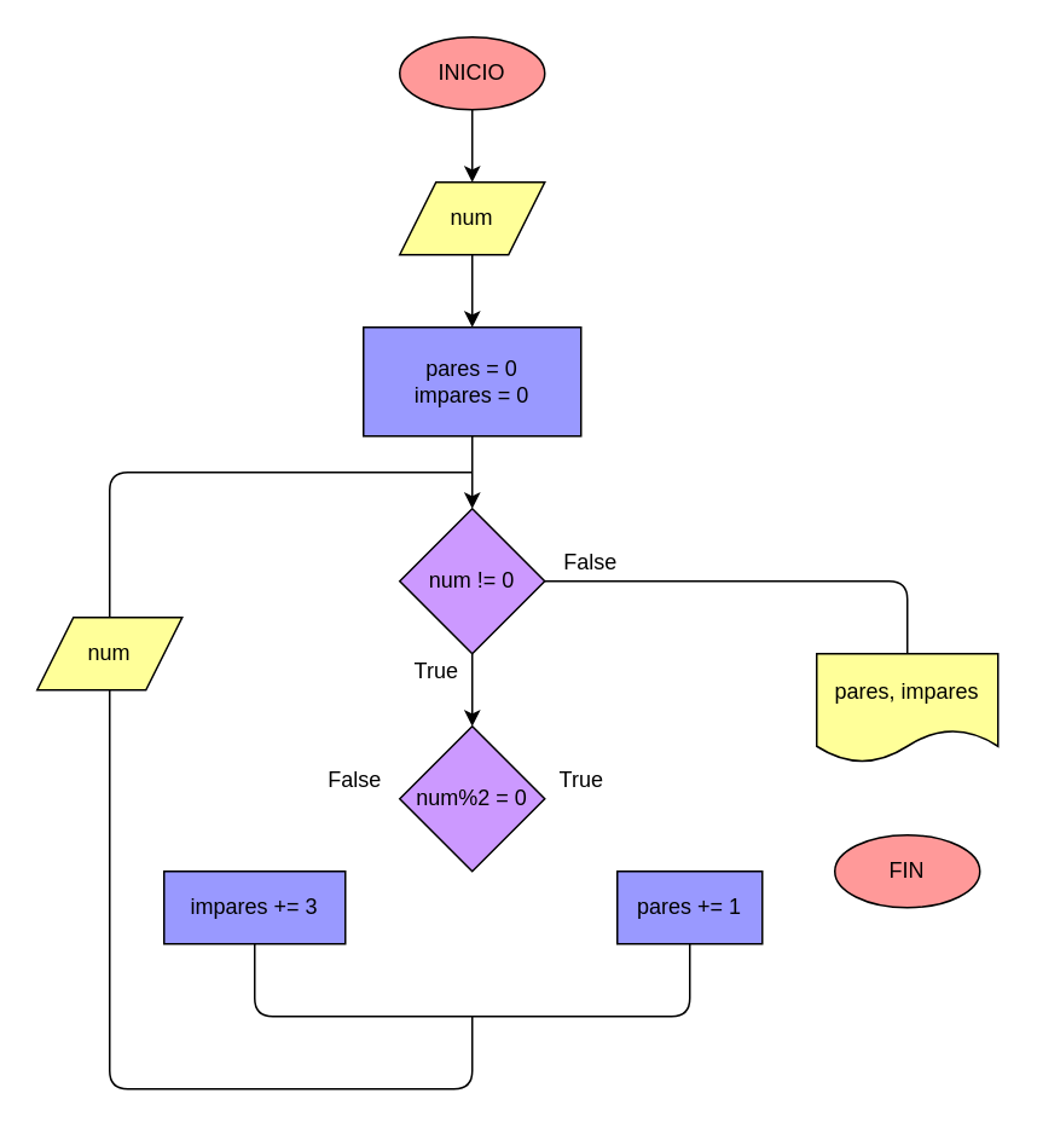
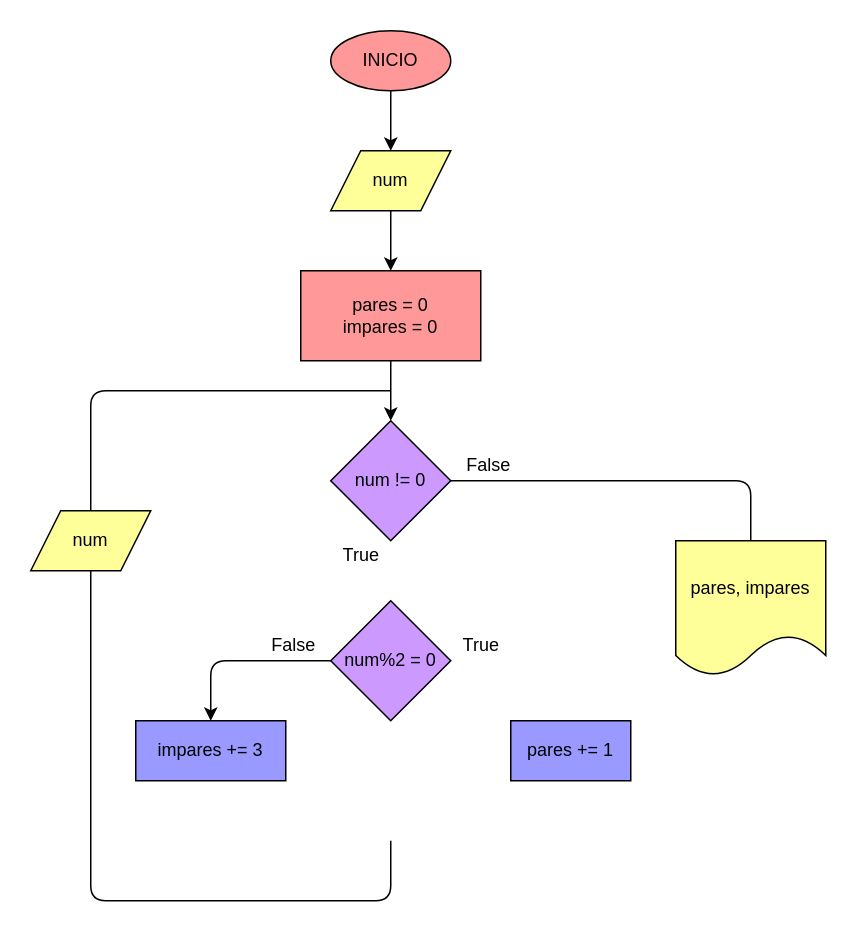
  <mxCell id="0" />
  <mxCell id="1" parent="0" />
  <mxCell id="2" value="" style="edgeStyle=none;html=1;strokeColor=#000000;fontColor=#000000;" parent="1" source="3" target="5" edge="1"><mxGeometry relative="1" as="geometry" /></mxCell>
  <mxCell id="3" value="INICIO" style="ellipse;whiteSpace=wrap;html=1;fillColor=#FF9999;strokeColor=#000000;fontColor=#000000;" parent="1" vertex="1"><mxGeometry x="220" y="20" width="80" height="40" as="geometry" /></mxCell>
  <mxCell id="4" value="" style="edgeStyle=none;html=1;strokeColor=#000000;fontColor=#000000;" parent="1" source="5" target="13" edge="1"><mxGeometry relative="1" as="geometry" /></mxCell>
  <mxCell id="5" value="num" style="shape=parallelogram;perimeter=parallelogramPerimeter;whiteSpace=wrap;html=1;fixedSize=1;fillColor=#FFFF99;strokeColor=#000000;fontColor=#000000;" parent="1" vertex="1"><mxGeometry x="220" y="100" width="80" height="40" as="geometry" /></mxCell>
- <mxCell id="6" value="" style="edgeStyle=none;html=1;strokeColor=#000000;fontColor=#000000;" parent="1" source="8" target="10" edge="1"><mxGeometry relative="1" as="geometry" /></mxCell>
  <mxCell id="7" value="" style="edgeStyle=none;html=1;endArrow=none;endFill=1;entryX=0.5;entryY=0;entryDx=0;entryDy=0;strokeColor=#000000;fontColor=#000000;" parent="1" source="8" target="19" edge="1"><mxGeometry relative="1" as="geometry"><Array as="points"><mxPoint x="500" y="320" /></Array></mxGeometry></mxCell>
  <mxCell id="8" value="num != 0" style="rhombus;whiteSpace=wrap;html=1;strokeColor=#000000;fontColor=#000000;fillColor=#CC99FF;" parent="1" vertex="1"><mxGeometry x="220" y="280" width="80" height="80" as="geometry" /></mxCell>
+ <mxCell id="9" style="edgeStyle=none;html=1;entryX=0.5;entryY=0;entryDx=0;entryDy=0;strokeColor=#000000;fontColor=#000000;" parent="1" source="10" target="14" edge="1"><mxGeometry relative="1" as="geometry"><Array as="points"><mxPoint x="140" y="440" /></Array></mxGeometry></mxCell>
  <mxCell id="10" value="num%2 = 0" style="rhombus;whiteSpace=wrap;html=1;strokeColor=#000000;fontColor=#000000;fillColor=#CC99FF;" parent="1" vertex="1"><mxGeometry x="220" y="400" width="80" height="80" as="geometry" /></mxCell>
  <mxCell id="11" value="pares += 1" style="whiteSpace=wrap;html=1;strokeColor=#000000;fontColor=#000000;fillColor=#9999FF;" parent="1" vertex="1"><mxGeometry x="340" y="480" width="80" height="40" as="geometry" /></mxCell>
  <mxCell id="12" style="edgeStyle=none;html=1;exitX=0.5;exitY=1;exitDx=0;exitDy=0;entryX=0.5;entryY=0;entryDx=0;entryDy=0;strokeColor=#000000;fontColor=#000000;" parent="1" source="13" target="8" edge="1"><mxGeometry relative="1" as="geometry" /></mxCell>
- <mxCell id="13" value="pares = 0&lt;br&gt;impares = 0" style="whiteSpace=wrap;html=1;strokeColor=#000000;fontColor=#000000;fillColor=#9999FF;" parent="1" vertex="1"><mxGeometry x="200" y="180" width="120" height="60" as="geometry" /></mxCell>
+ <mxCell id="13" value="pares = 0&lt;br&gt;impares = 0" style="whiteSpace=wrap;html=1;strokeColor=#000000;fontColor=#000000;fillColor=#ff9999;" parent="1" vertex="1"><mxGeometry x="200" y="180" width="120" height="60" as="geometry" /></mxCell>
  <mxCell id="14" value="impares += 3" style="whiteSpace=wrap;html=1;strokeColor=#000000;fontColor=#000000;fillColor=#9999FF;" parent="1" vertex="1"><mxGeometry x="90" y="480" width="100" height="40" as="geometry" /></mxCell>
- <mxCell id="15" value="" style="endArrow=none;html=1;entryX=0.5;entryY=1;entryDx=0;entryDy=0;exitX=0.5;exitY=1;exitDx=0;exitDy=0;strokeColor=#000000;fontColor=#000000;" parent="1" source="14" target="11" edge="1"><mxGeometry width="50" height="50" relative="1" as="geometry"><mxPoint x="250" y="630" as="sourcePoint" /><mxPoint x="360" y="540" as="targetPoint" /><Array as="points"><mxPoint x="140" y="560" /><mxPoint x="380" y="560" /></Array></mxGeometry></mxCell>
  <mxCell id="16" value="" style="edgeStyle=none;html=1;endArrow=none;endFill=0;strokeColor=#000000;fontColor=#000000;" parent="1" source="18" edge="1"><mxGeometry relative="1" as="geometry"><mxPoint x="260" y="560" as="targetPoint" /><Array as="points"><mxPoint x="60" y="600" /><mxPoint x="260" y="600" /></Array></mxGeometry></mxCell>
  <mxCell id="17" style="edgeStyle=none;html=1;exitX=0.5;exitY=0;exitDx=0;exitDy=0;endArrow=none;endFill=0;strokeColor=#000000;fontColor=#000000;" parent="1" source="18" edge="1"><mxGeometry relative="1" as="geometry"><mxPoint x="260" y="260" as="targetPoint" /><Array as="points"><mxPoint x="60" y="260" /></Array></mxGeometry></mxCell>
  <mxCell id="18" value="num" style="shape=parallelogram;perimeter=parallelogramPerimeter;whiteSpace=wrap;html=1;fixedSize=1;strokeColor=#000000;fontColor=#000000;fillColor=#FFFF99;" parent="1" vertex="1"><mxGeometry x="20" y="340" width="80" height="40" as="geometry" /></mxCell>
- <mxCell id="19" value="pares, impares" style="shape=document;whiteSpace=wrap;html=1;boundedLbl=1;strokeColor=#000000;fontColor=#000000;fillColor=#FFFF99;" parent="1" vertex="1"><mxGeometry x="450" y="360" width="100" height="60" as="geometry" /></mxCell>
- <mxCell id="20" value="FIN" style="ellipse;whiteSpace=wrap;html=1;fillColor=#FF9999;strokeColor=#000000;fontColor=#000000;" parent="1" vertex="1"><mxGeometry x="460" y="460" width="80" height="40" as="geometry" /></mxCell>
+ <mxCell id="19" value="pares, impares" style="shape=document;whiteSpace=wrap;html=1;boundedLbl=1;strokeColor=#000000;fontColor=#000000;fillColor=#FFFF99;" parent="1" vertex="1"><mxGeometry x="450" y="360" width="100" height="90" as="geometry" /></mxCell>
  <mxCell id="21" value="True" style="text;html=1;align=center;verticalAlign=middle;resizable=0;points=[];autosize=1;strokeColor=none;fillColor=none;fontColor=#000000;" parent="1" vertex="1"><mxGeometry x="220" y="360" width="40" height="20" as="geometry" /></mxCell>
  <mxCell id="22" value="False" style="text;html=1;align=center;verticalAlign=middle;resizable=0;points=[];autosize=1;strokeColor=none;fillColor=none;fontColor=#000000;" parent="1" vertex="1"><mxGeometry x="300" y="300" width="50" height="20" as="geometry" /></mxCell>
  <mxCell id="23" value="True" style="text;html=1;align=center;verticalAlign=middle;resizable=0;points=[];autosize=1;strokeColor=none;fillColor=none;fontColor=#000000;" parent="1" vertex="1"><mxGeometry x="300" y="420" width="40" height="20" as="geometry" /></mxCell>
  <mxCell id="24" value="False" style="text;html=1;align=center;verticalAlign=middle;resizable=0;points=[];autosize=1;strokeColor=none;fillColor=none;fontColor=#000000;" parent="1" vertex="1"><mxGeometry x="170" y="420" width="50" height="20" as="geometry" /></mxCell>
